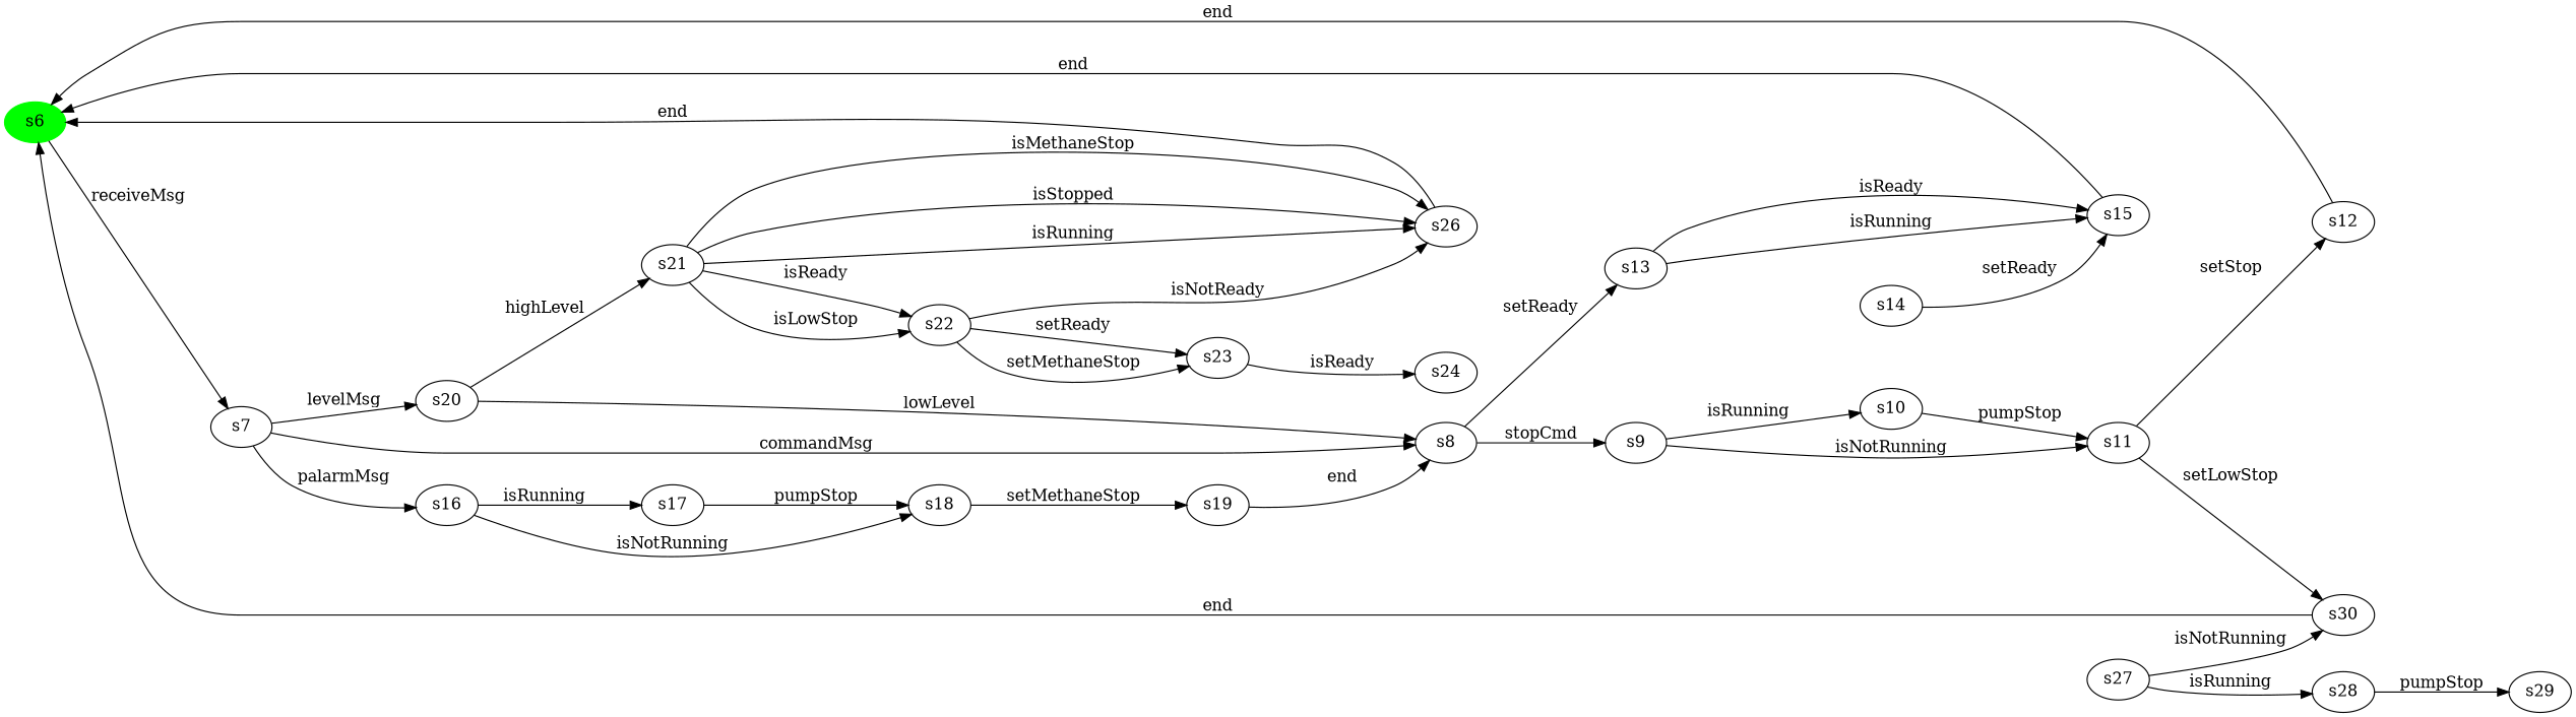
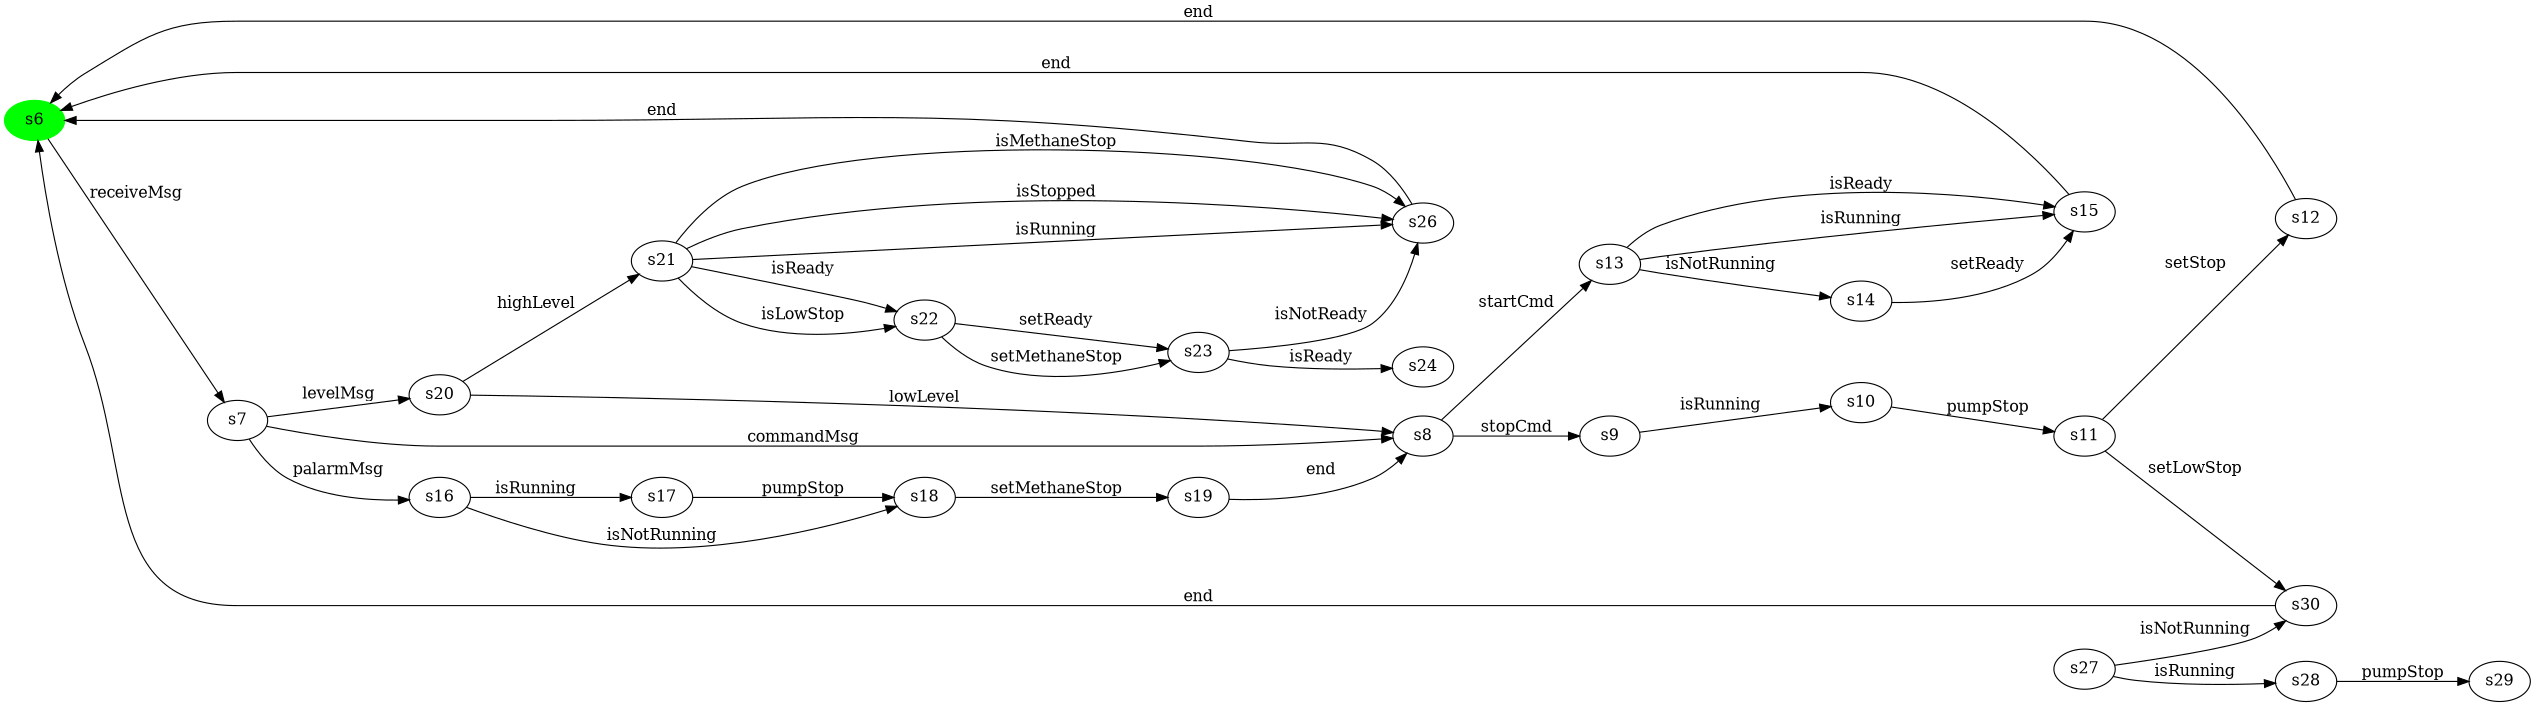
  digraph {
    rankdir=LR
    n1 [color=green label=s6 style=filled]
    n2 [label=s7]
    n3 [label=s16]
    n4 [label=s8]
    n5 [label=s20]
    n6 [label=s30]
    n7 [label=s11]
    n8 [label=s12]
    n9 [label=s10]
    n10 [label=s13]
    n11 [label=s14]
    n12 [label=s15]
    n13 [label=s17]
    n14 [label=s18]
    n15 [label=s19]
    n16 [label=s9]
    n17 [label=s21]
    n18 [label=s22]
    n19 [label=s26]
    n20 [label=s27]
    n21 [label=s28]
    n22 [label=s23]
    n23 [label=s29]
    n24 [label=s24]
    n1 -> n2 [label=" receiveMsg "]
    n2 -> n3 [label=" palarmMsg "]
    n2 -> n4 [label=" commandMsg "]
    n2 -> n5 [label=" levelMsg "]
    n3 -> n13 [label=" isRunning "]
    n3 -> n14 [label=" isNotRunning "]
-   n4 -> n10 [label=" setReady "]
+   n4 -> n10 [label=" startCmd "]
    n4 -> n16 [label=" stopCmd "]
    n5 -> n4 [label=" lowLevel "]
    n5 -> n17 [label=" highLevel "]
    n6 -> n1 [label=" end "]
    n7 -> n6 [label=" setLowStop "]
    n7 -> n8 [label=" setStop "]
    n8 -> n1 [label=" end "]
    n9 -> n7 [label=" pumpStop "]
+   n10 -> n11 [label=" isNotRunning "]
    n10 -> n12 [label=" isReady "]
    n10 -> n12 [label=" isRunning "]
    n11 -> n12 [label=" setReady "]
    n12 -> n1 [label=" end "]
    n13 -> n14 [label=" pumpStop "]
    n14 -> n15 [label=" setMethaneStop "]
    n15 -> n4 [label=" end "]
-   n16 -> n7 [label=" isNotRunning "]
    n16 -> n9 [label=" isRunning "]
    n17 -> n18 [label=" isReady "]
    n17 -> n18 [label=" isLowStop "]
    n17 -> n19 [label=" isMethaneStop "]
    n17 -> n19 [label=" isStopped "]
    n17 -> n19 [label=" isRunning "]
    n18 -> n22 [label=" setReady "]
    n18 -> n22 [label=" setMethaneStop "]
    n19 -> n1 [label=" end "]
    n20 -> n6 [label=" isNotRunning "]
    n20 -> n21 [label=" isRunning "]
    n21 -> n23 [label=" pumpStop "]
-   n18 -> n19 [label=" isNotReady "]
+   n22 -> n19 [label=" isNotReady "]
    n22 -> n24 [label=" isReady "]
  }
